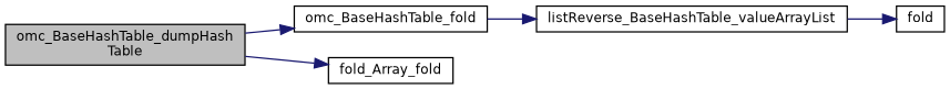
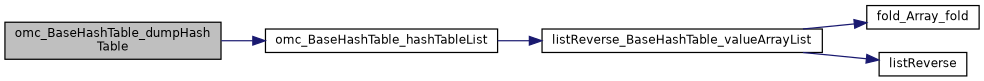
  digraph {
    rankdir=LR
    node [color=black fillcolor=white fontname=Helvetica fontsize=10 shape=record style=filled]
    edge [color=midnightblue fontname=Helvetica fontsize=10 labelfontname=Helvetica labelfontsize=10 style=solid]
    n1 [fillcolor=grey75 fontcolor=black height=0.2 label="omc_BaseHashTable_dumpHash\lTable" width=0.4]
-   n2 [height=0.2 label=omc_BaseHashTable_fold width=0.4]
+   n2 [height=0.2 label=omc_BaseHashTable_hashTableList width=0.4]
    n3 [height=0.2 label=listReverse_BaseHashTable_valueArrayList width=0.4]
    n4 [height=0.2 label=fold_Array_fold width=0.4]
-   n5 [height=0.2 label=fold width=0.4]
+   n5 [height=0.2 label=listReverse width=0.4]
    n1 -> n2
    n2 -> n3
-   n1 -> n4
+   n3 -> n4
    n3 -> n5
  }
